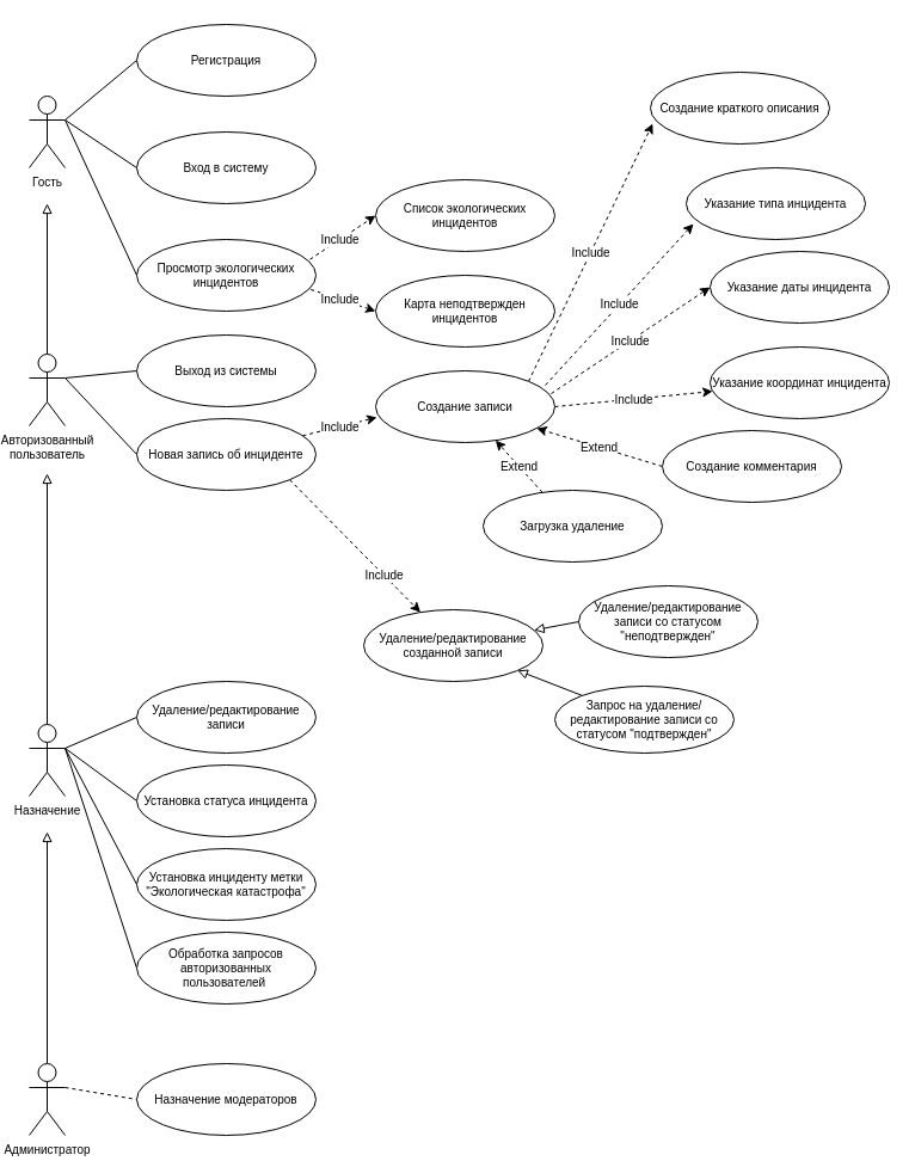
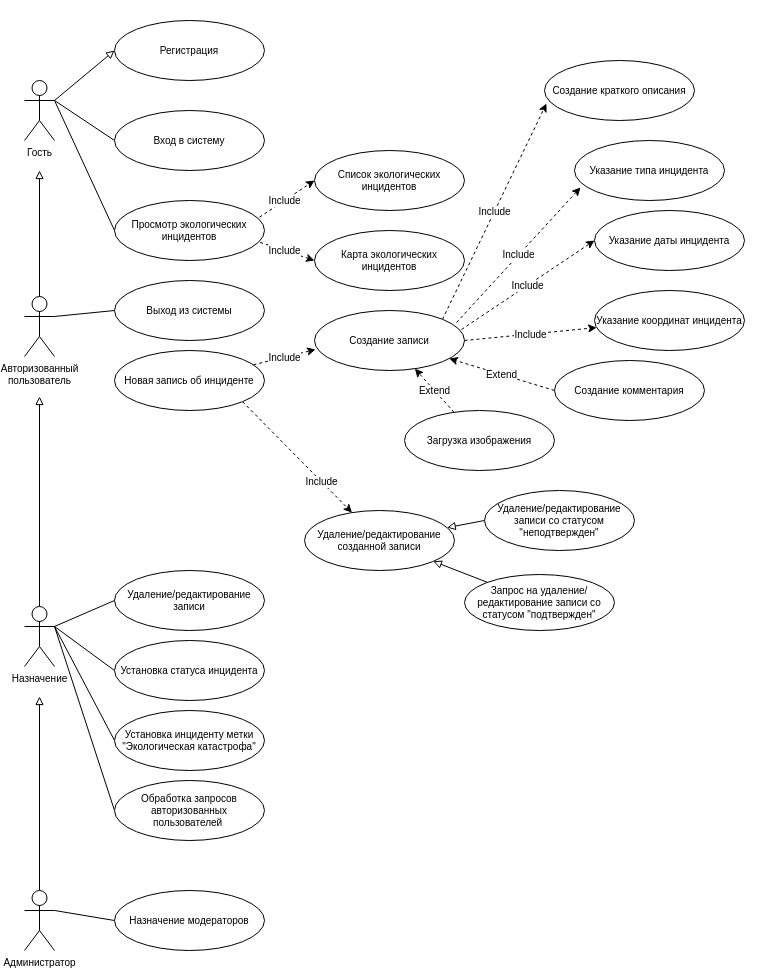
  <mxCell id="0" />
  <mxCell id="1" parent="0" />
- <mxCell id="2" style="rounded=0;orthogonalLoop=1;jettySize=auto;html=1;exitX=1;exitY=0.333;exitDx=0;exitDy=0;exitPerimeter=0;entryX=0;entryY=0.5;entryDx=0;entryDy=0;fontSize=10;endArrow=none;endFill=0;" edge="1" parent="1" source="5" target="24"><mxGeometry relative="1" as="geometry" /></mxCell>
+ <mxCell id="2" style="rounded=0;orthogonalLoop=1;jettySize=auto;html=1;exitX=1;exitY=0.333;exitDx=0;exitDy=0;exitPerimeter=0;entryX=0;entryY=0.5;entryDx=0;entryDy=0;fontSize=10;endArrow=block;endFill=0;" edge="1" parent="1" source="5" target="24"><mxGeometry relative="1" as="geometry" /></mxCell>
  <mxCell id="3" style="edgeStyle=none;rounded=0;orthogonalLoop=1;jettySize=auto;html=1;exitX=1;exitY=0.333;exitDx=0;exitDy=0;exitPerimeter=0;entryX=0;entryY=0.5;entryDx=0;entryDy=0;fontSize=10;endArrow=none;endFill=0;" edge="1" parent="1" source="5" target="25"><mxGeometry relative="1" as="geometry" /></mxCell>
  <mxCell id="4" style="edgeStyle=none;rounded=0;orthogonalLoop=1;jettySize=auto;html=1;exitX=1;exitY=0.333;exitDx=0;exitDy=0;exitPerimeter=0;entryX=0;entryY=0.5;entryDx=0;entryDy=0;fontSize=10;endArrow=none;endFill=0;" edge="1" parent="1" source="5" target="21"><mxGeometry relative="1" as="geometry" /></mxCell>
  <mxCell id="5" value="Гость" style="shape=umlActor;verticalLabelPosition=bottom;verticalAlign=top;html=1;outlineConnect=0;fontSize=10;" vertex="1" parent="1"><mxGeometry x="20" y="80" width="30" height="60" as="geometry" /></mxCell>
  <mxCell id="6" style="edgeStyle=orthogonalEdgeStyle;rounded=0;orthogonalLoop=1;jettySize=auto;html=1;endArrow=block;endFill=0;fontSize=10;" edge="1" parent="1" source="9"><mxGeometry relative="1" as="geometry"><mxPoint x="35" y="170" as="targetPoint" /></mxGeometry></mxCell>
- <mxCell id="7" style="edgeStyle=none;rounded=0;orthogonalLoop=1;jettySize=auto;html=1;exitX=1;exitY=0.333;exitDx=0;exitDy=0;exitPerimeter=0;entryX=0;entryY=0.5;entryDx=0;entryDy=0;fontSize=10;endArrow=none;endFill=0;" edge="1" parent="1" source="9" target="29"><mxGeometry relative="1" as="geometry" /></mxCell>
  <mxCell id="8" style="edgeStyle=none;rounded=0;orthogonalLoop=1;jettySize=auto;html=1;exitX=1;exitY=0.333;exitDx=0;exitDy=0;exitPerimeter=0;entryX=0;entryY=0.5;entryDx=0;entryDy=0;fontSize=10;endArrow=none;endFill=0;" edge="1" parent="1" source="9" target="49"><mxGeometry relative="1" as="geometry" /></mxCell>
  <mxCell id="9" value="&lt;div style=&quot;font-size: 10px;&quot;&gt;Авторизованный&lt;/div&gt;&lt;div style=&quot;font-size: 10px;&quot;&gt;пользователь&lt;/div&gt;" style="shape=umlActor;verticalLabelPosition=bottom;verticalAlign=top;html=1;outlineConnect=0;fontSize=10;" vertex="1" parent="1"><mxGeometry x="20" y="296" width="30" height="60" as="geometry" /></mxCell>
  <mxCell id="10" style="edgeStyle=orthogonalEdgeStyle;rounded=0;orthogonalLoop=1;jettySize=auto;html=1;endArrow=block;endFill=0;fontSize=10;" edge="1" parent="1" source="15"><mxGeometry relative="1" as="geometry"><mxPoint x="35" y="396" as="targetPoint" /></mxGeometry></mxCell>
  <mxCell id="11" style="edgeStyle=none;rounded=0;orthogonalLoop=1;jettySize=auto;html=1;exitX=1;exitY=0.333;exitDx=0;exitDy=0;exitPerimeter=0;entryX=0;entryY=0.5;entryDx=0;entryDy=0;fontSize=10;endArrow=none;endFill=0;" edge="1" parent="1" source="15" target="50"><mxGeometry relative="1" as="geometry" /></mxCell>
  <mxCell id="12" style="edgeStyle=none;rounded=0;orthogonalLoop=1;jettySize=auto;html=1;exitX=1;exitY=0.333;exitDx=0;exitDy=0;exitPerimeter=0;entryX=0;entryY=0.5;entryDx=0;entryDy=0;fontSize=10;endArrow=none;endFill=0;" edge="1" parent="1" source="15" target="53"><mxGeometry relative="1" as="geometry" /></mxCell>
  <mxCell id="13" style="edgeStyle=none;rounded=0;orthogonalLoop=1;jettySize=auto;html=1;exitX=1;exitY=0.333;exitDx=0;exitDy=0;exitPerimeter=0;entryX=0;entryY=0.5;entryDx=0;entryDy=0;fontSize=10;endArrow=none;endFill=0;" edge="1" parent="1" source="15" target="52"><mxGeometry relative="1" as="geometry" /></mxCell>
  <mxCell id="14" style="edgeStyle=none;rounded=0;orthogonalLoop=1;jettySize=auto;html=1;exitX=1;exitY=0.333;exitDx=0;exitDy=0;exitPerimeter=0;entryX=0;entryY=0.5;entryDx=0;entryDy=0;fontSize=10;endArrow=none;endFill=0;" edge="1" parent="1" source="15" target="51"><mxGeometry relative="1" as="geometry" /></mxCell>
  <mxCell id="15" value="Назначение" style="shape=umlActor;verticalLabelPosition=bottom;verticalAlign=top;html=1;outlineConnect=0;fontSize=10;" vertex="1" parent="1"><mxGeometry x="20" y="606" width="30" height="60" as="geometry" /></mxCell>
  <mxCell id="16" style="edgeStyle=orthogonalEdgeStyle;rounded=0;orthogonalLoop=1;jettySize=auto;html=1;endArrow=block;endFill=0;fontSize=10;" edge="1" parent="1" source="18"><mxGeometry relative="1" as="geometry"><mxPoint x="35" y="696" as="targetPoint" /></mxGeometry></mxCell>
- <mxCell id="17" style="edgeStyle=none;rounded=0;orthogonalLoop=1;jettySize=auto;html=1;exitX=1;exitY=0.333;exitDx=0;exitDy=0;exitPerimeter=0;entryX=0;entryY=0.5;entryDx=0;entryDy=0;fontSize=10;endArrow=none;endFill=0;dashed=1;" edge="1" parent="1" source="18" target="37"><mxGeometry relative="1" as="geometry" /></mxCell>
+ <mxCell id="17" style="edgeStyle=none;rounded=0;orthogonalLoop=1;jettySize=auto;html=1;exitX=1;exitY=0.333;exitDx=0;exitDy=0;exitPerimeter=0;entryX=0;entryY=0.5;entryDx=0;entryDy=0;fontSize=10;endArrow=none;endFill=0;" edge="1" parent="1" source="18" target="37"><mxGeometry relative="1" as="geometry" /></mxCell>
  <mxCell id="18" value="Администратор" style="shape=umlActor;verticalLabelPosition=bottom;verticalAlign=top;html=1;outlineConnect=0;fontSize=10;" vertex="1" parent="1"><mxGeometry x="20" y="890" width="30" height="60" as="geometry" /></mxCell>
  <mxCell id="19" value="Include" style="edgeStyle=none;rounded=0;orthogonalLoop=1;jettySize=auto;html=1;entryX=0;entryY=0.5;entryDx=0;entryDy=0;fontSize=10;endArrow=classic;endFill=1;dashed=1;" edge="1" parent="1" target="22"><mxGeometry relative="1" as="geometry"><mxPoint x="250" y="220" as="sourcePoint" /></mxGeometry></mxCell>
  <mxCell id="20" value="Include" style="edgeStyle=none;rounded=0;orthogonalLoop=1;jettySize=auto;html=1;entryX=0;entryY=0.5;entryDx=0;entryDy=0;dashed=1;fontSize=10;endArrow=classic;endFill=1;" edge="1" parent="1" target="23"><mxGeometry relative="1" as="geometry"><mxPoint x="250" y="240" as="sourcePoint" /></mxGeometry></mxCell>
  <mxCell id="21" value="Просмотр экологических инцидентов" style="ellipse;whiteSpace=wrap;html=1;fontSize=10;" vertex="1" parent="1"><mxGeometry x="110" y="200" width="150" height="60" as="geometry" /></mxCell>
  <mxCell id="22" value="Список экологических инцидентов" style="ellipse;whiteSpace=wrap;html=1;fontSize=10;" vertex="1" parent="1"><mxGeometry x="310" y="150" width="150" height="60" as="geometry" /></mxCell>
- <mxCell id="23" value="Карта неподтвержден инцидентов" style="ellipse;whiteSpace=wrap;html=1;fontSize=10;" vertex="1" parent="1"><mxGeometry x="310" y="230" width="150" height="60" as="geometry" /></mxCell>
+ <mxCell id="23" value="Карта экологических инцидентов" style="ellipse;whiteSpace=wrap;html=1;fontSize=10;" vertex="1" parent="1"><mxGeometry x="310" y="230" width="150" height="60" as="geometry" /></mxCell>
  <mxCell id="24" value="Регистрация" style="ellipse;whiteSpace=wrap;html=1;fontSize=10;" vertex="1" parent="1"><mxGeometry x="110" y="20" width="150" height="60" as="geometry" /></mxCell>
  <mxCell id="25" value="Вход в систему" style="ellipse;whiteSpace=wrap;html=1;fontSize=10;" vertex="1" parent="1"><mxGeometry x="110" y="110" width="150" height="60" as="geometry" /></mxCell>
  <mxCell id="26" value="Include" style="edgeStyle=none;rounded=0;orthogonalLoop=1;jettySize=auto;html=1;entryX=0.007;entryY=0.65;entryDx=0;entryDy=0;entryPerimeter=0;dashed=1;fontSize=10;endArrow=classic;endFill=1;" edge="1" parent="1" source="29" target="44"><mxGeometry relative="1" as="geometry" /></mxCell>
  <mxCell id="27" style="edgeStyle=none;rounded=0;orthogonalLoop=1;jettySize=auto;html=1;exitX=1;exitY=1;exitDx=0;exitDy=0;dashed=1;fontSize=10;endArrow=classic;endFill=1;" edge="1" parent="1" source="29" target="38"><mxGeometry relative="1" as="geometry" /></mxCell>
  <mxCell id="28" value="Include" style="edgeLabel;html=1;align=center;verticalAlign=middle;resizable=0;points=[];fontSize=10;" vertex="1" connectable="0" parent="27"><mxGeometry x="0.423" relative="1" as="geometry"><mxPoint as="offset" /></mxGeometry></mxCell>
  <mxCell id="29" value="Новая запись об инциденте" style="ellipse;whiteSpace=wrap;html=1;fontSize=10;" vertex="1" parent="1"><mxGeometry x="110" y="350" width="150" height="60" as="geometry" /></mxCell>
  <mxCell id="30" value="Создание краткого описания" style="ellipse;whiteSpace=wrap;html=1;fontSize=10;" vertex="1" parent="1"><mxGeometry x="540" y="60" width="150" height="60" as="geometry" /></mxCell>
  <mxCell id="31" value="Указание даты инцидента" style="ellipse;whiteSpace=wrap;html=1;fontSize=10;" vertex="1" parent="1"><mxGeometry x="590" y="210" width="150" height="60" as="geometry" /></mxCell>
  <mxCell id="32" value="Указание координат инцидента" style="ellipse;whiteSpace=wrap;html=1;fontSize=10;" vertex="1" parent="1"><mxGeometry x="590" y="290" width="150" height="60" as="geometry" /></mxCell>
  <mxCell id="33" value="Extend" style="edgeStyle=none;rounded=0;orthogonalLoop=1;jettySize=auto;html=1;dashed=1;fontSize=10;endArrow=classic;endFill=1;" edge="1" parent="1" source="34" target="44"><mxGeometry relative="1" as="geometry" /></mxCell>
- <mxCell id="34" value="Загрузка удаление" style="ellipse;whiteSpace=wrap;html=1;fontSize=10;" vertex="1" parent="1"><mxGeometry x="400" y="410" width="150" height="60" as="geometry" /></mxCell>
+ <mxCell id="34" value="Загрузка изображения" style="ellipse;whiteSpace=wrap;html=1;fontSize=10;" vertex="1" parent="1"><mxGeometry x="400" y="410" width="150" height="60" as="geometry" /></mxCell>
  <mxCell id="35" value="Extend" style="edgeStyle=none;rounded=0;orthogonalLoop=1;jettySize=auto;html=1;exitX=0;exitY=0.5;exitDx=0;exitDy=0;dashed=1;fontSize=10;endArrow=classic;endFill=1;" edge="1" parent="1" source="36" target="44"><mxGeometry relative="1" as="geometry" /></mxCell>
  <mxCell id="36" value="Создание комментария" style="ellipse;whiteSpace=wrap;html=1;fontSize=10;" vertex="1" parent="1"><mxGeometry x="550" y="360" width="150" height="60" as="geometry" /></mxCell>
  <mxCell id="37" value="Назначение модераторов" style="ellipse;whiteSpace=wrap;html=1;fontSize=10;" vertex="1" parent="1"><mxGeometry x="110" y="890" width="150" height="60" as="geometry" /></mxCell>
  <mxCell id="38" value="Удаление/редактирование созданной записи" style="ellipse;whiteSpace=wrap;html=1;fontSize=10;" vertex="1" parent="1"><mxGeometry x="300" y="510" width="150" height="60" as="geometry" /></mxCell>
  <mxCell id="39" style="edgeStyle=none;rounded=0;orthogonalLoop=1;jettySize=auto;html=1;exitX=1;exitY=0.333;exitDx=0;exitDy=0;exitPerimeter=0;fontSize=10;endArrow=none;endFill=0;" edge="1" parent="1" source="15" target="15"><mxGeometry relative="1" as="geometry" /></mxCell>
  <mxCell id="40" value="Include" style="edgeStyle=none;rounded=0;orthogonalLoop=1;jettySize=auto;html=1;exitX=1;exitY=0;exitDx=0;exitDy=0;entryX=0.013;entryY=0.717;entryDx=0;entryDy=0;entryPerimeter=0;dashed=1;fontSize=10;endArrow=classic;endFill=1;" edge="1" parent="1" source="44" target="30"><mxGeometry relative="1" as="geometry" /></mxCell>
  <mxCell id="41" value="Include" style="edgeStyle=none;rounded=0;orthogonalLoop=1;jettySize=auto;html=1;exitX=0.98;exitY=0.317;exitDx=0;exitDy=0;entryX=0;entryY=0.5;entryDx=0;entryDy=0;dashed=1;fontSize=10;endArrow=classic;endFill=1;exitPerimeter=0;" edge="1" parent="1" source="44" target="31"><mxGeometry relative="1" as="geometry" /></mxCell>
  <mxCell id="42" value="Include" style="edgeStyle=none;rounded=0;orthogonalLoop=1;jettySize=auto;html=1;exitX=1;exitY=0.5;exitDx=0;exitDy=0;dashed=1;fontSize=10;endArrow=classic;endFill=1;" edge="1" parent="1" source="44" target="32"><mxGeometry relative="1" as="geometry" /></mxCell>
  <mxCell id="43" value="Include" style="edgeStyle=none;rounded=0;orthogonalLoop=1;jettySize=auto;html=1;entryX=0.04;entryY=0.783;entryDx=0;entryDy=0;entryPerimeter=0;fontSize=10;endArrow=classic;endFill=1;exitX=0.947;exitY=0.2;exitDx=0;exitDy=0;exitPerimeter=0;dashed=1;" edge="1" parent="1" source="44" target="55"><mxGeometry relative="1" as="geometry" /></mxCell>
  <mxCell id="44" value="Создание записи" style="ellipse;whiteSpace=wrap;html=1;fontSize=10;" vertex="1" parent="1"><mxGeometry x="310" y="310" width="150" height="60" as="geometry" /></mxCell>
  <mxCell id="45" style="edgeStyle=none;rounded=0;orthogonalLoop=1;jettySize=auto;html=1;exitX=0;exitY=0.5;exitDx=0;exitDy=0;fontSize=10;endArrow=block;endFill=0;" edge="1" parent="1" source="46" target="38"><mxGeometry relative="1" as="geometry" /></mxCell>
  <mxCell id="46" value="Удаление/редактирование записи со статусом &quot;неподтвержден&quot;" style="ellipse;whiteSpace=wrap;html=1;fontSize=10;" vertex="1" parent="1"><mxGeometry x="480" y="490" width="150" height="60" as="geometry" /></mxCell>
  <mxCell id="47" style="edgeStyle=none;rounded=0;orthogonalLoop=1;jettySize=auto;html=1;fontSize=10;endArrow=block;endFill=0;" edge="1" parent="1" source="48" target="38"><mxGeometry relative="1" as="geometry" /></mxCell>
  <mxCell id="48" value="Запрос на удаление/редактирование записи со статусом &quot;подтвержден&quot;" style="ellipse;whiteSpace=wrap;html=1;fontSize=10;" vertex="1" parent="1"><mxGeometry x="460" y="574" width="150" height="56" as="geometry" /></mxCell>
  <mxCell id="49" value="Выход из системы" style="ellipse;whiteSpace=wrap;html=1;fontSize=10;" vertex="1" parent="1"><mxGeometry x="110" y="280" width="150" height="60" as="geometry" /></mxCell>
  <mxCell id="50" value="Удаление/редактирование записи" style="ellipse;whiteSpace=wrap;html=1;fontSize=10;" vertex="1" parent="1"><mxGeometry x="110" y="570" width="150" height="60" as="geometry" /></mxCell>
  <mxCell id="51" value="Обработка запросов авторизованных пользователей&amp;nbsp; " style="ellipse;whiteSpace=wrap;html=1;fontSize=10;" vertex="1" parent="1"><mxGeometry x="110" y="780" width="150" height="60" as="geometry" /></mxCell>
  <mxCell id="52" value="Установка инциденту метки &quot;Экологическая катастрофа&quot;" style="ellipse;whiteSpace=wrap;html=1;fontSize=10;" vertex="1" parent="1"><mxGeometry x="110" y="710" width="150" height="60" as="geometry" /></mxCell>
  <mxCell id="53" value="Установка статуса инцидента" style="ellipse;whiteSpace=wrap;html=1;fontSize=10;" vertex="1" parent="1"><mxGeometry x="110" y="640" width="150" height="60" as="geometry" /></mxCell>
  <mxCell id="54" style="edgeStyle=none;rounded=0;orthogonalLoop=1;jettySize=auto;html=1;exitX=0.5;exitY=0;exitDx=0;exitDy=0;fontSize=10;endArrow=none;endFill=0;" edge="1" parent="1" source="38" target="38"><mxGeometry relative="1" as="geometry" /></mxCell>
  <mxCell id="55" value="Указание типа инцидента" style="ellipse;whiteSpace=wrap;html=1;fontSize=10;" vertex="1" parent="1"><mxGeometry x="570" y="140" width="150" height="60" as="geometry" /></mxCell>
